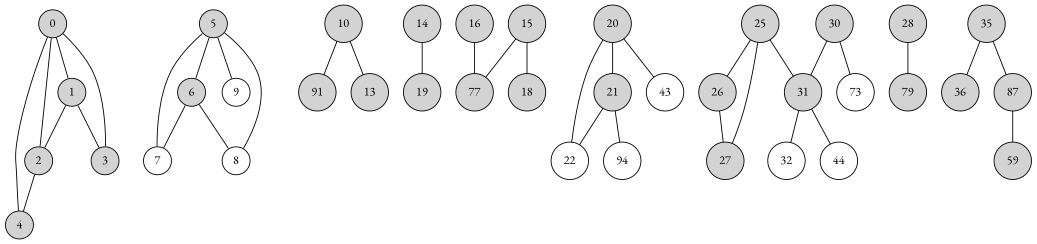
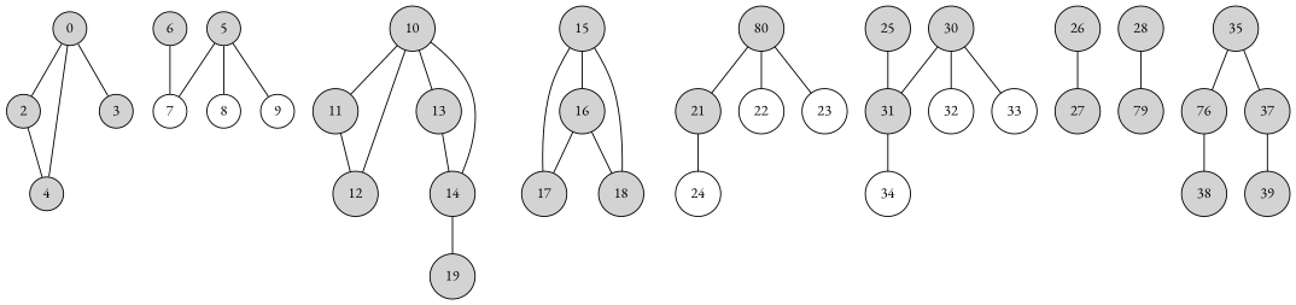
  graph {
    fontname="EB Garamond"
    node [fontname="EB Garamond" shape=circle style=filled]
    edge [fontname="EB Garamond"]
    2 [height=0.25]
    4 [height=0.25]
    0 [height=0.25]
-   1 [height=0.25]
    3 [height=0.25]
    5 [height=0.25]
    7 [height=0.25 style=""]
    8 [height=0.25 style=""]
    9 [height=0.25 style=""]
    6 [height=0.25]
    10 [height=0.25]
-   11 [height=0.25 label=91]
+   11 [height=0.25]
+   12 [height=0.25]
    13 [height=0.25]
    14 [height=0.25]
    19 [height=0.25]
    15 [height=0.25]
    16 [height=0.25]
-   17 [height=0.25 label=77]
+   17 [height=0.25]
    18 [height=0.25]
-   20 [height=0.25]
+   20 [height=0.25 label=80]
    21 [height=0.25]
    22 [height=0.25 style=""]
-   23 [height=0.25 label=43 style=""]
-   24 [height=0.25 label=94 style=""]
+   23 [height=0.25 style=""]
+   24 [height=0.25 style=""]
    25 [height=0.25]
    26 [height=0.25]
    27 [height=0.25]
    31 [height=0.25]
    28 [height=0.25]
    n31 [height=0.25 label=79]
    30 [height=0.25]
    32 [height=0.25 style=""]
-   33 [height=0.25 label=73 style=""]
-   34 [height=0.25 label=44 style=""]
+   33 [height=0.25 style=""]
+   34 [height=0.25 style=""]
    35 [height=0.25]
-   36 [height=0.25]
-   37 [height=0.25 label=87]
-   39 [height=0.25 label=59]
+   36 [height=0.25 label=76]
+   37 [height=0.25]
+   38 [height=0.25]
+   39 [height=0.25]
    2 -- 4
    0 -- 2
    0 -- 4
-   0 -- 1
    0 -- 3
-   1 -- 2
-   1 -- 3
    5 -- 7
    5 -- 8
    5 -- 9
-   5 -- 6
    6 -- 7
-   6 -- 8
    10 -- 11
+   10 -- 12
    10 -- 13
+   10 -- 14
+   11 -- 12
+   13 -- 14
    14 -- 19
+   15 -- 16
    15 -- 17
    15 -- 18
    16 -- 17
+   16 -- 18
    20 -- 21
    20 -- 22
    20 -- 23
-   21 -- 22
    21 -- 24
-   25 -- 26
-   25 -- 27
    25 -- 31
    26 -- 27
    31 -- 34
    28 -- n31
    30 -- 31
-   31 -- 32
+   30 -- 32
    30 -- 33
    35 -- 36
    35 -- 37
+   36 -- 38
    37 -- 39
  }
